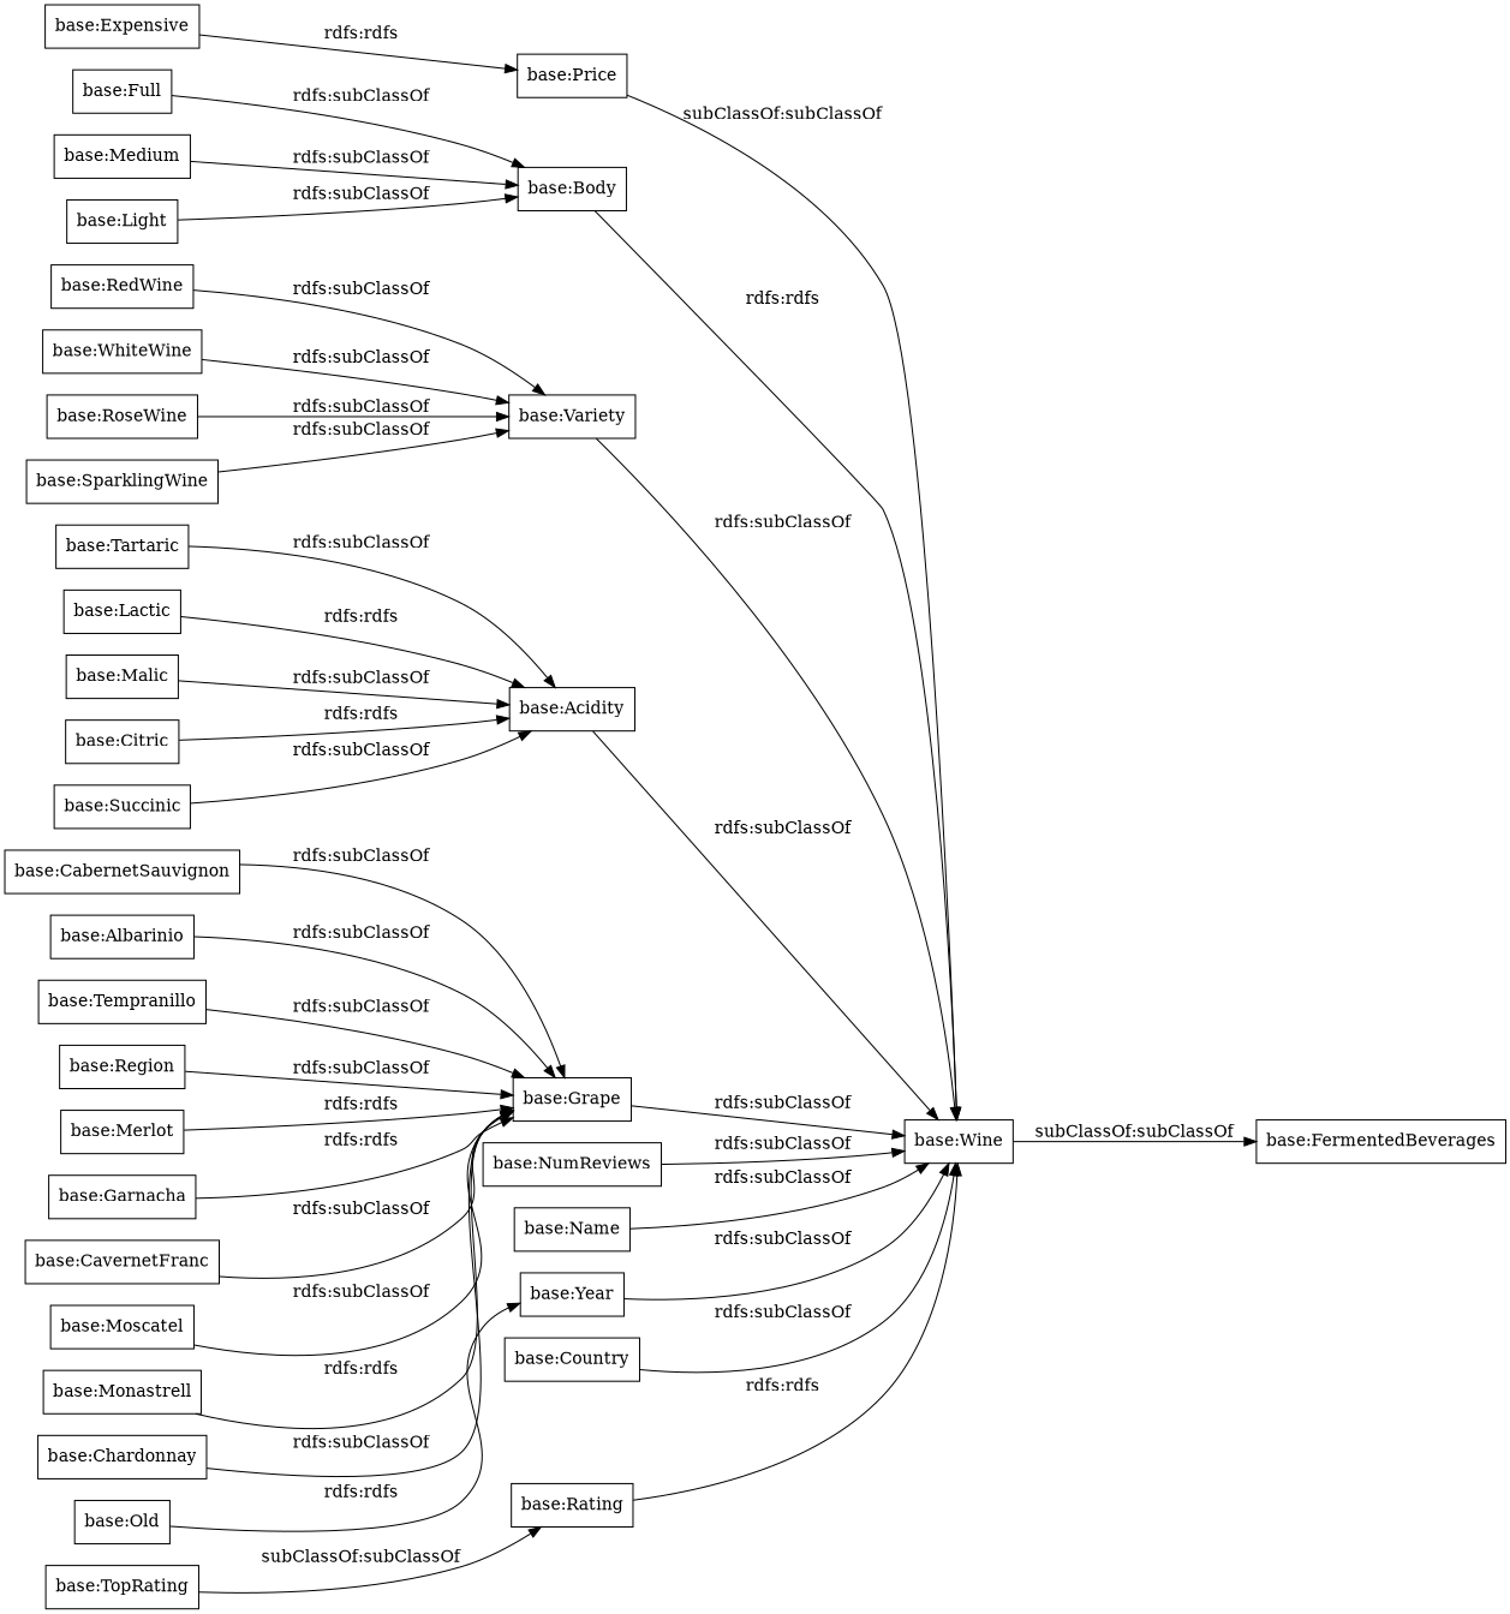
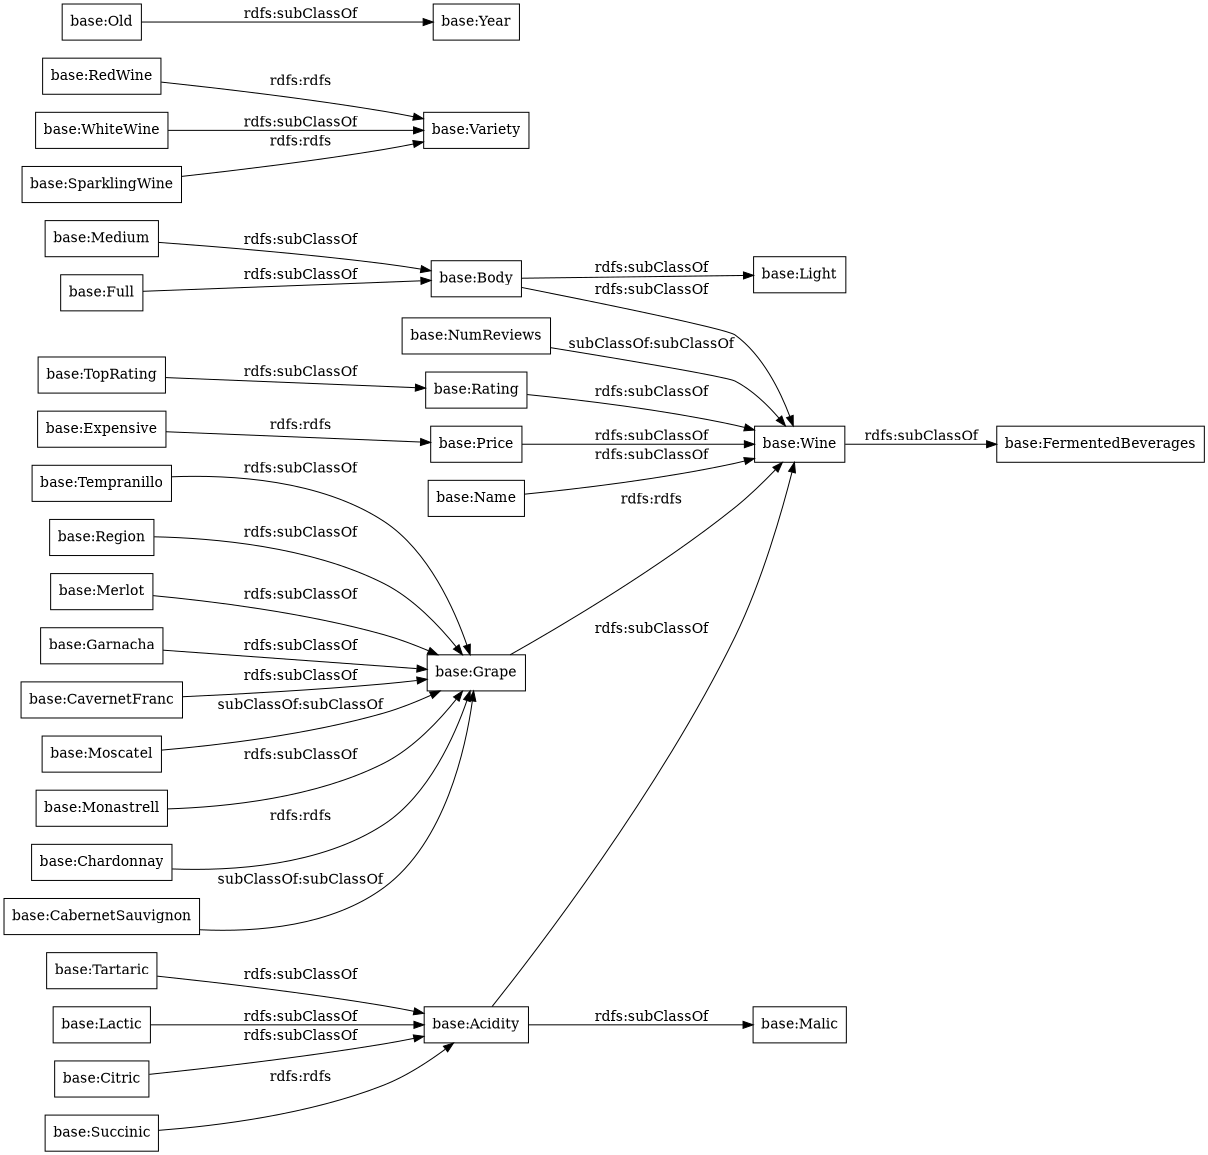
  digraph {
    fontname="DejaVu Serif"
    rankdir=LR
    node [color=black fontname="DejaVu Serif" shape=rectangle]
    edge [fontname="DejaVu Serif"]
    "base:Rating"
    "base:Wine"
    "base:FermentedBeverages"
    "base:Expensive"
    "base:Price"
    "base:Full"
    "base:Body"
    "base:RedWine"
    "base:Variety"
    "base:Tartaric"
    "base:Acidity"
    "base:CabernetSauvignon"
    "base:Grape"
    "base:WhiteWine"
    "base:Lactic"
    "base:Malic"
-   "base:Albarinio"
    "base:TopRating"
    "base:NumReviews"
    "base:Name"
    "base:Tempranillo"
-   "base:RoseWine"
    "base:Medium"
    "base:Citric"
    "base:Region"
    "base:Old"
    "base:Year"
    "base:Merlot"
    "base:Garnacha"
    "base:CavernetFranc"
    "base:Moscatel"
    "base:Monastrell"
    "base:Light"
-   "base:Country"
    "base:Chardonnay"
    "base:SparklingWine"
    "base:Succinic"
-   "base:Rating" -> "base:Wine" [label="rdfs:rdfs"]
-   "base:Wine" -> "base:FermentedBeverages" [label="subClassOf:subClassOf"]
+   "base:Rating" -> "base:Wine" [label="rdfs:subClassOf"]
+   "base:Wine" -> "base:FermentedBeverages" [label="rdfs:subClassOf"]
    "base:Expensive" -> "base:Price" [label="rdfs:rdfs"]
-   "base:Price" -> "base:Wine" [label="subClassOf:subClassOf"]
+   "base:Price" -> "base:Wine" [label="rdfs:subClassOf"]
    "base:Full" -> "base:Body" [label="rdfs:subClassOf"]
-   "base:Body" -> "base:Wine" [label="rdfs:rdfs"]
-   "base:RedWine" -> "base:Variety" [label="rdfs:subClassOf"]
-   "base:Variety" -> "base:Wine" [label="rdfs:subClassOf"]
+   "base:Body" -> "base:Wine" [label="rdfs:subClassOf"]
+   "base:RedWine" -> "base:Variety" [label="rdfs:rdfs"]
    "base:Tartaric" -> "base:Acidity" [label="rdfs:subClassOf"]
    "base:Acidity" -> "base:Wine" [label="rdfs:subClassOf"]
-   "base:CabernetSauvignon" -> "base:Grape" [label="rdfs:subClassOf"]
-   "base:Grape" -> "base:Wine" [label="rdfs:subClassOf"]
+   "base:CabernetSauvignon" -> "base:Grape" [label="subClassOf:subClassOf"]
+   "base:Grape" -> "base:Wine" [label="rdfs:rdfs"]
    "base:WhiteWine" -> "base:Variety" [label="rdfs:subClassOf"]
-   "base:Lactic" -> "base:Acidity" [label="rdfs:rdfs"]
-   "base:Malic" -> "base:Acidity" [label="rdfs:subClassOf"]
-   "base:Albarinio" -> "base:Grape" [label="rdfs:subClassOf"]
-   "base:TopRating" -> "base:Rating" [label="subClassOf:subClassOf"]
-   "base:NumReviews" -> "base:Wine" [label="rdfs:subClassOf"]
+   "base:Lactic" -> "base:Acidity" [label="rdfs:subClassOf"]
+   "base:Acidity" -> "base:Malic" [label="rdfs:subClassOf"]
+   "base:TopRating" -> "base:Rating" [label="rdfs:subClassOf"]
+   "base:NumReviews" -> "base:Wine" [label="subClassOf:subClassOf"]
    "base:Name" -> "base:Wine" [label="rdfs:subClassOf"]
    "base:Tempranillo" -> "base:Grape" [label="rdfs:subClassOf"]
-   "base:RoseWine" -> "base:Variety" [label="rdfs:subClassOf"]
    "base:Medium" -> "base:Body" [label="rdfs:subClassOf"]
-   "base:Citric" -> "base:Acidity" [label="rdfs:rdfs"]
+   "base:Citric" -> "base:Acidity" [label="rdfs:subClassOf"]
    "base:Region" -> "base:Grape" [label="rdfs:subClassOf"]
-   "base:Old" -> "base:Year" [label="rdfs:rdfs"]
-   "base:Year" -> "base:Wine" [label="rdfs:subClassOf"]
-   "base:Merlot" -> "base:Grape" [label="rdfs:rdfs"]
-   "base:Garnacha" -> "base:Grape" [label="rdfs:rdfs"]
+   "base:Old" -> "base:Year" [label="rdfs:subClassOf"]
+   "base:Merlot" -> "base:Grape" [label="rdfs:subClassOf"]
+   "base:Garnacha" -> "base:Grape" [label="rdfs:subClassOf"]
    "base:CavernetFranc" -> "base:Grape" [label="rdfs:subClassOf"]
-   "base:Moscatel" -> "base:Grape" [label="rdfs:subClassOf"]
-   "base:Monastrell" -> "base:Grape" [label="rdfs:rdfs"]
-   "base:Light" -> "base:Body" [label="rdfs:subClassOf"]
-   "base:Country" -> "base:Wine" [label="rdfs:subClassOf"]
-   "base:Chardonnay" -> "base:Grape" [label="rdfs:subClassOf"]
-   "base:SparklingWine" -> "base:Variety" [label="rdfs:subClassOf"]
-   "base:Succinic" -> "base:Acidity" [label="rdfs:subClassOf"]
+   "base:Moscatel" -> "base:Grape" [label="subClassOf:subClassOf"]
+   "base:Monastrell" -> "base:Grape" [label="rdfs:subClassOf"]
+   "base:Body" -> "base:Light" [label="rdfs:subClassOf"]
+   "base:Chardonnay" -> "base:Grape" [label="rdfs:rdfs"]
+   "base:SparklingWine" -> "base:Variety" [label="rdfs:rdfs"]
+   "base:Succinic" -> "base:Acidity" [label="rdfs:rdfs"]
  }
